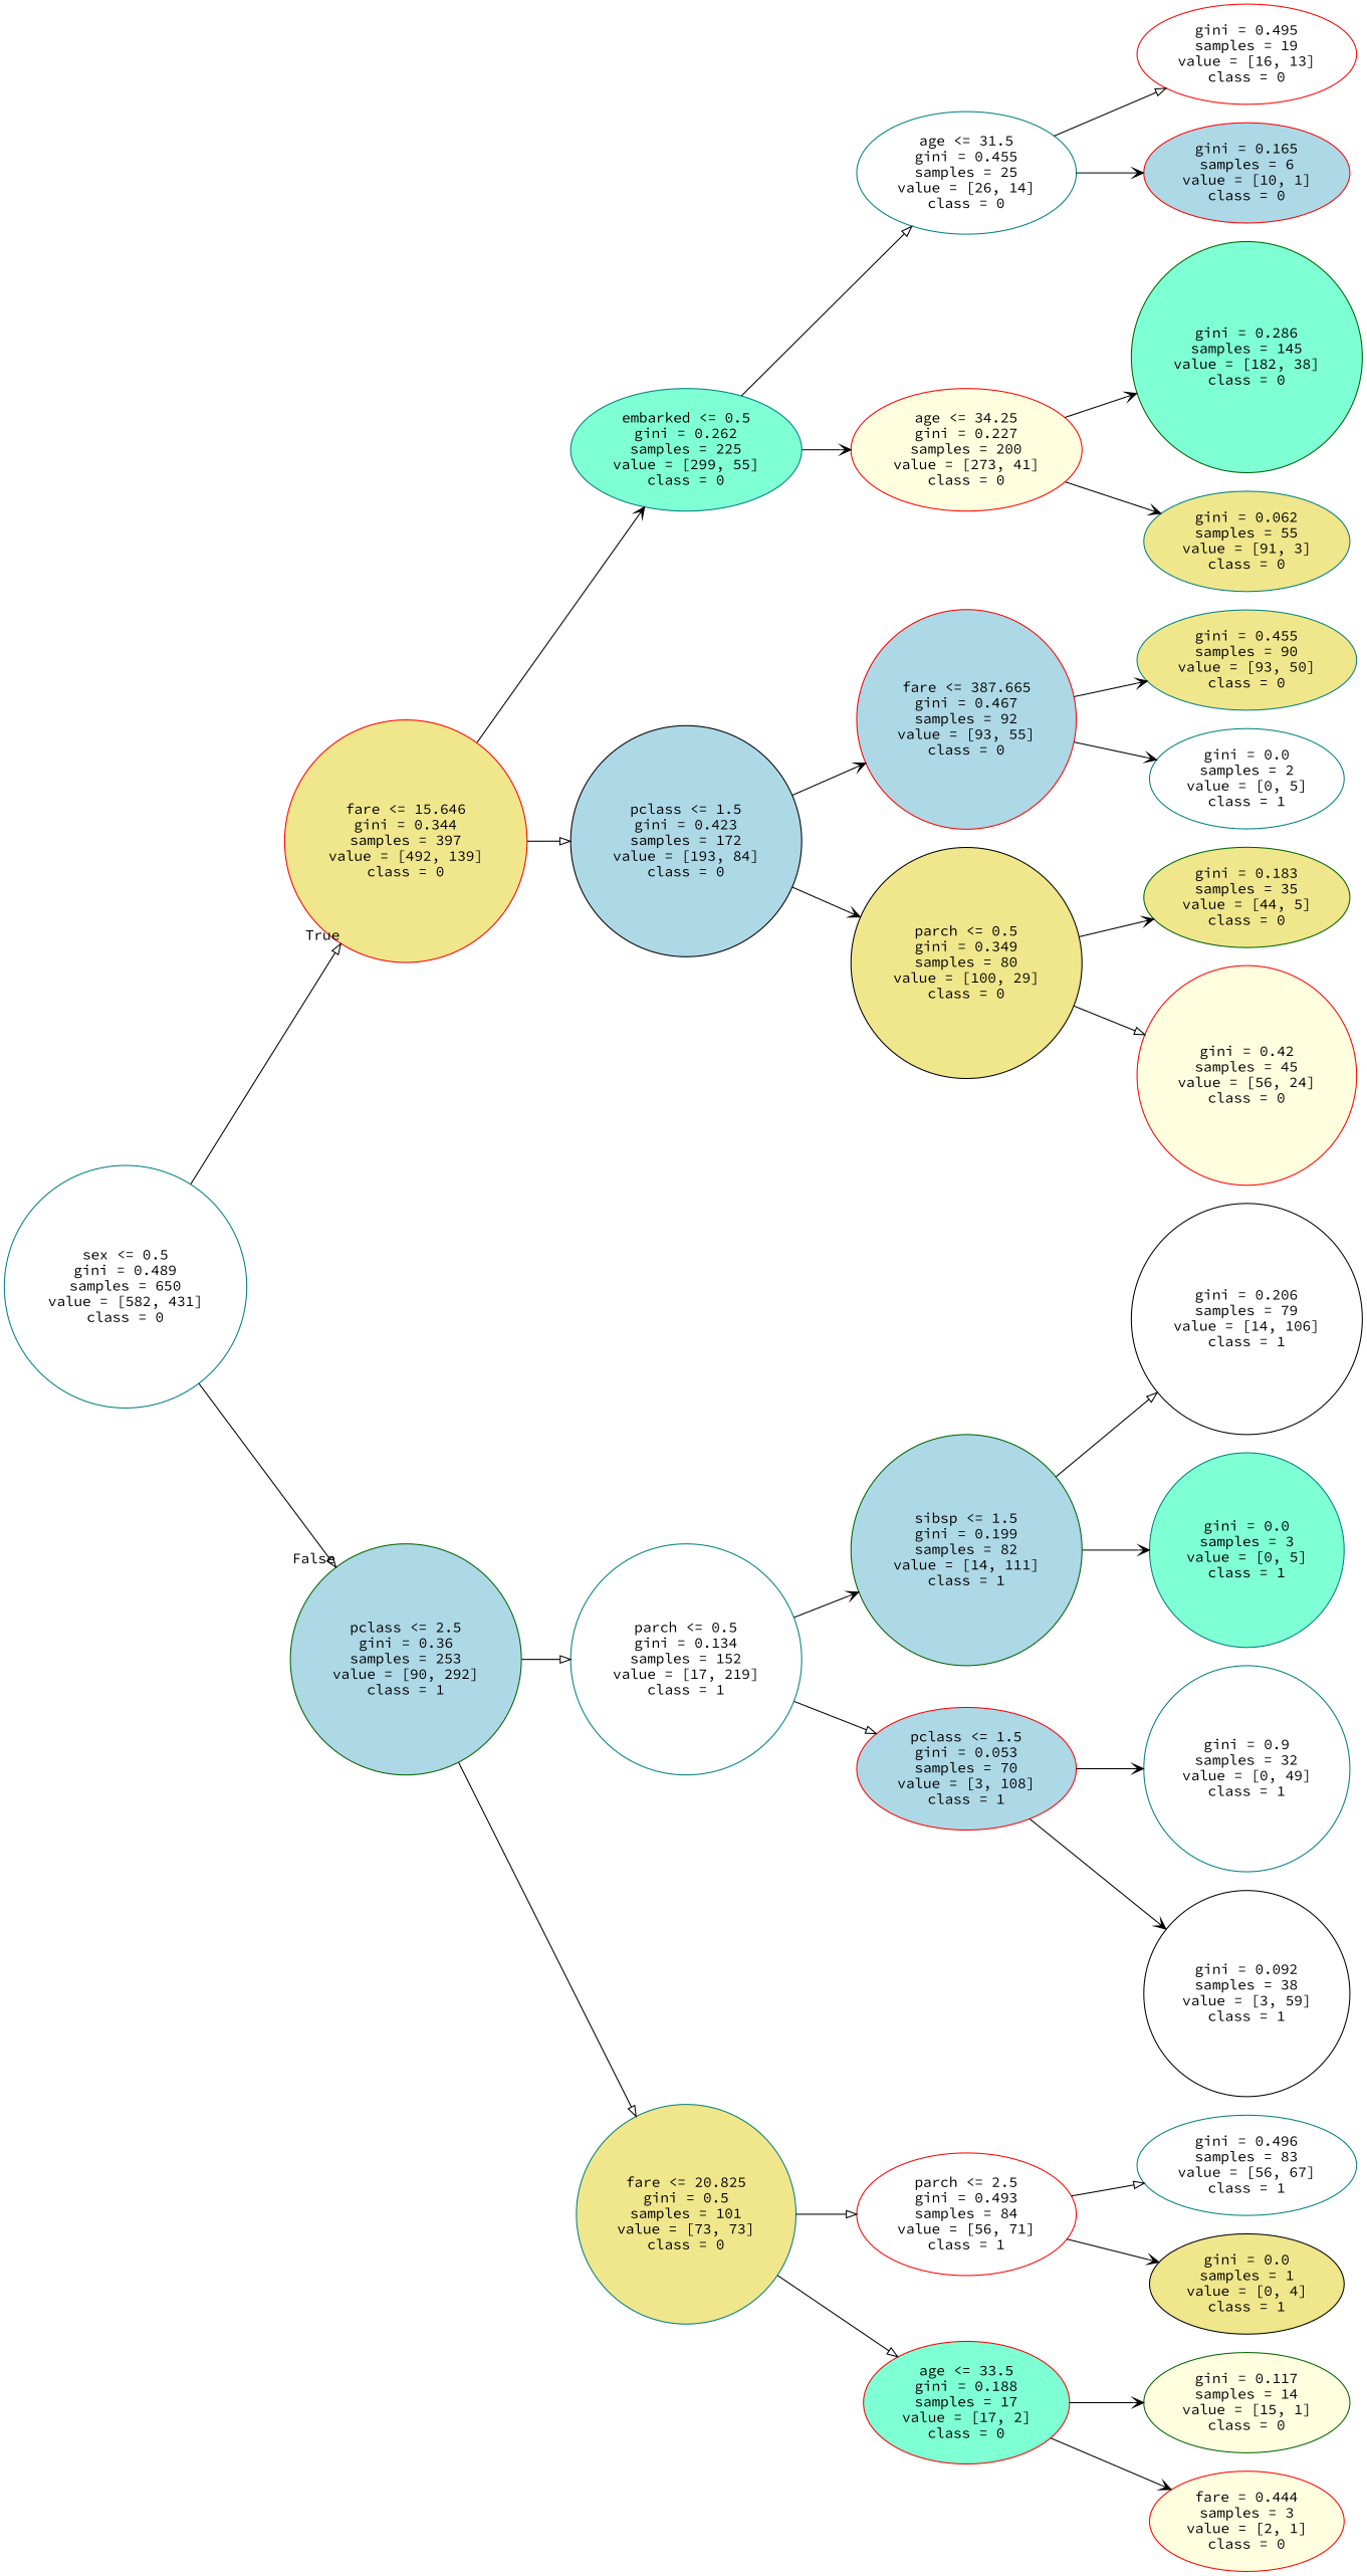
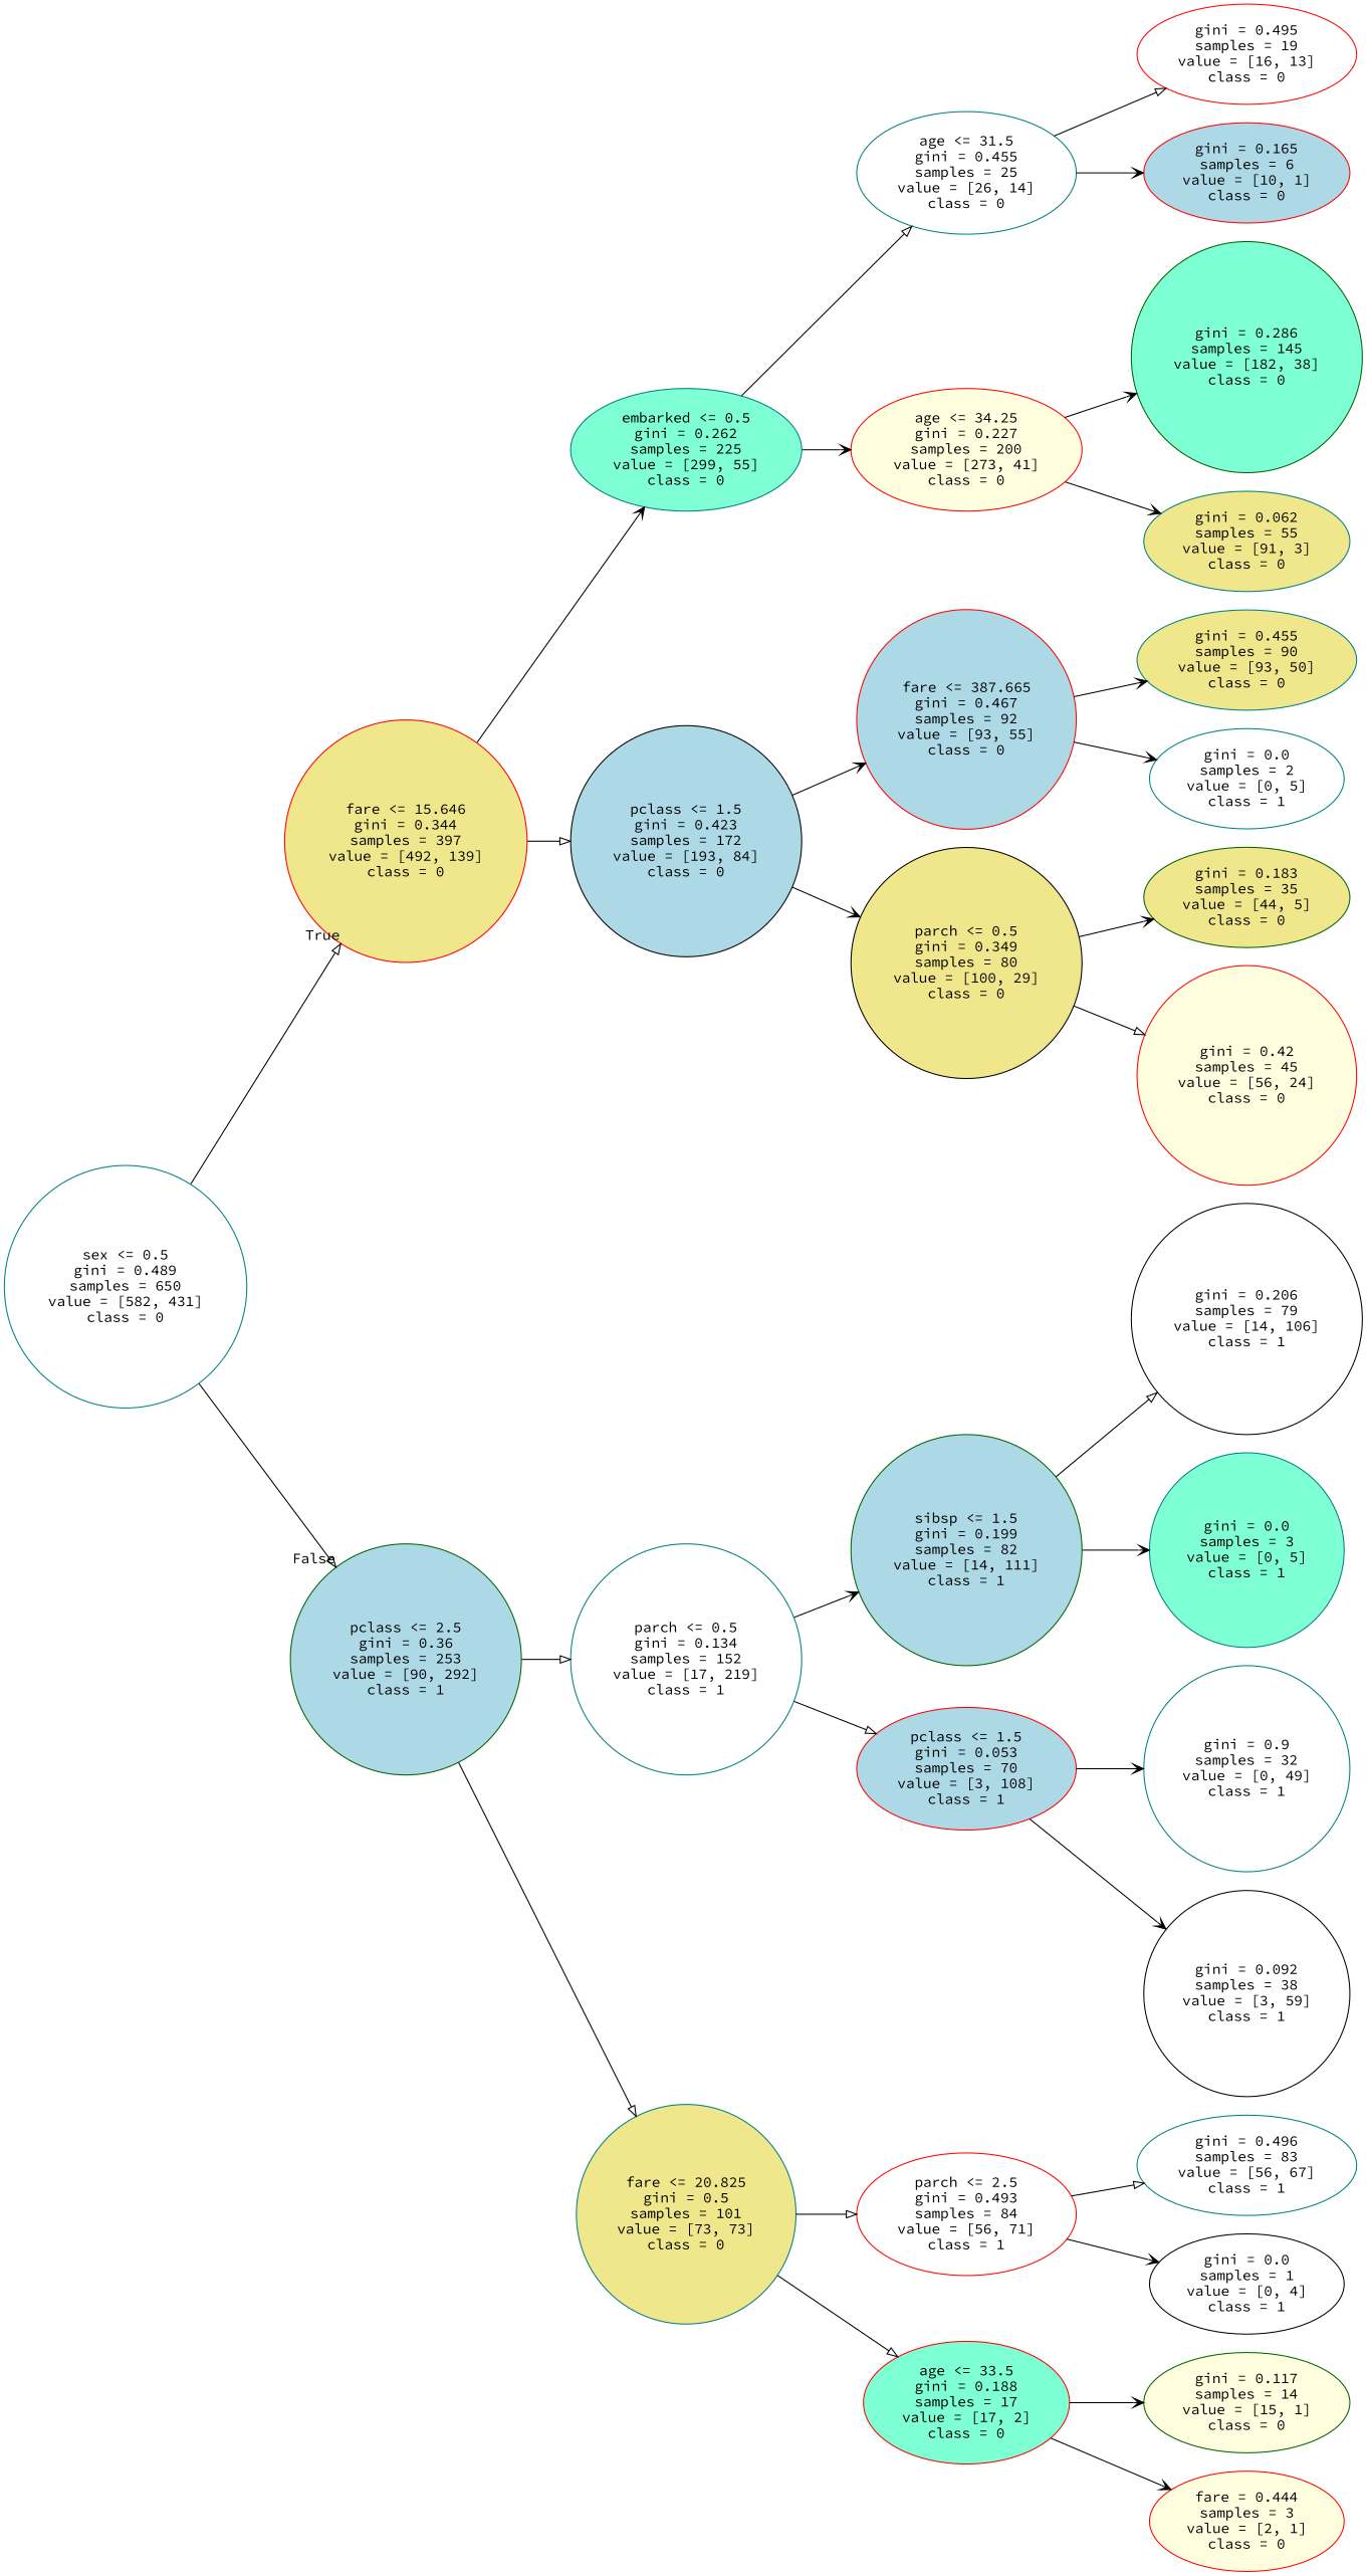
  digraph {
    fontname="Source Code Pro"
    rankdir=LR
    ranksep=equally
    splines=polyline
    node [color=teal fillcolor=white fontname="Source Code Pro" shape=ellipse style=filled]
    edge [arrowhead=vee fontname="Source Code Pro"]
    n1 [label="sex <= 0.5\ngini = 0.489\nsamples = 650\nvalue = [582, 431]\nclass = 0" shape=circle]
    n2 [color=red fillcolor=khaki label="fare <= 15.646\ngini = 0.344\nsamples = 397\nvalue = [492, 139]\nclass = 0" shape=circle]
    n3 [color=darkgreen fillcolor=lightblue label="pclass <= 2.5\ngini = 0.36\nsamples = 253\nvalue = [90, 292]\nclass = 1" shape=circle]
    n4 [fillcolor=aquamarine label="embarked <= 0.5\ngini = 0.262\nsamples = 225\nvalue = [299, 55]\nclass = 0"]
    n5 [color=black fillcolor=lightblue label="pclass <= 1.5\ngini = 0.423\nsamples = 172\nvalue = [193, 84]\nclass = 0" shape=circle]
    n6 [label="parch <= 0.5\ngini = 0.134\nsamples = 152\nvalue = [17, 219]\nclass = 1" shape=circle]
    n7 [fillcolor=khaki label="fare <= 20.825\ngini = 0.5\nsamples = 101\nvalue = [73, 73]\nclass = 0" shape=circle]
    n8 [label="age <= 31.5\ngini = 0.455\nsamples = 25\nvalue = [26, 14]\nclass = 0"]
    n9 [color=red fillcolor=lightyellow label="age <= 34.25\ngini = 0.227\nsamples = 200\nvalue = [273, 41]\nclass = 0"]
    n10 [color=red fillcolor=lightblue label="fare <= 387.665\ngini = 0.467\nsamples = 92\nvalue = [93, 55]\nclass = 0" shape=circle]
    n11 [color=black fillcolor=khaki label="parch <= 0.5\ngini = 0.349\nsamples = 80\nvalue = [100, 29]\nclass = 0" shape=circle]
    n12 [color=darkgreen fillcolor=lightblue label="sibsp <= 1.5\ngini = 0.199\nsamples = 82\nvalue = [14, 111]\nclass = 1" shape=circle]
    n13 [color=red fillcolor=lightblue label="pclass <= 1.5\ngini = 0.053\nsamples = 70\nvalue = [3, 108]\nclass = 1"]
    n14 [color=red label="parch <= 2.5\ngini = 0.493\nsamples = 84\nvalue = [56, 71]\nclass = 1"]
    n15 [color=red fillcolor=aquamarine label="age <= 33.5\ngini = 0.188\nsamples = 17\nvalue = [17, 2]\nclass = 0"]
    n16 [color=red label="gini = 0.495\nsamples = 19\nvalue = [16, 13]\nclass = 0"]
    n17 [color=red fillcolor=lightblue label="gini = 0.165\nsamples = 6\nvalue = [10, 1]\nclass = 0"]
    n18 [color=darkgreen fillcolor=aquamarine label="gini = 0.286\nsamples = 145\nvalue = [182, 38]\nclass = 0" shape=circle]
    n19 [fillcolor=khaki label="gini = 0.062\nsamples = 55\nvalue = [91, 3]\nclass = 0"]
    n20 [fillcolor=khaki label="gini = 0.455\nsamples = 90\nvalue = [93, 50]\nclass = 0"]
    n21 [label="gini = 0.0\nsamples = 2\nvalue = [0, 5]\nclass = 1"]
    n22 [color=darkgreen fillcolor=khaki label="gini = 0.183\nsamples = 35\nvalue = [44, 5]\nclass = 0"]
    n23 [color=red fillcolor=lightyellow label="gini = 0.42\nsamples = 45\nvalue = [56, 24]\nclass = 0" shape=circle]
    n24 [color=black label="gini = 0.206\nsamples = 79\nvalue = [14, 106]\nclass = 1" shape=circle]
    n25 [fillcolor=aquamarine label="gini = 0.0\nsamples = 3\nvalue = [0, 5]\nclass = 1" shape=circle]
    n26 [label="gini = 0.9\nsamples = 32\nvalue = [0, 49]\nclass = 1" shape=circle]
    n27 [color=black label="gini = 0.092\nsamples = 38\nvalue = [3, 59]\nclass = 1" shape=circle]
    n28 [label="gini = 0.496\nsamples = 83\nvalue = [56, 67]\nclass = 1"]
-   n29 [color=black fillcolor=khaki label="gini = 0.0\nsamples = 1\nvalue = [0, 4]\nclass = 1"]
+   n29 [color=black label="gini = 0.0\nsamples = 1\nvalue = [0, 4]\nclass = 1"]
    n30 [color=darkgreen fillcolor=lightyellow label="gini = 0.117\nsamples = 14\nvalue = [15, 1]\nclass = 0"]
    n31 [color=red fillcolor=lightyellow label="fare = 0.444\nsamples = 3\nvalue = [2, 1]\nclass = 0"]
    subgraph sub_1 {
      rank=same
      n1
    }
    subgraph sub_2 {
      rank=same
      n2
      n3
    }
    subgraph sub_3 {
      rank=same
      n4
      n5
      n6
      n7
    }
    subgraph sub_4 {
      rank=same
      n8
      n9
      n10
      n11
      n12
      n13
      n14
      n15
    }
    subgraph sub_5 {
      rank=same
      n16
      n17
      n18
      n19
      n20
      n21
      n22
      n23
      n24
      n25
      n26
      n27
      n28
      n29
      n30
      n31
    }
    n1 -> n2 [arrowhead=onormal headlabel=True labelangle=45 labeldistance=2.5]
    n1 -> n3 [arrowhead=onormal headlabel=False labelangle=-45 labeldistance=2.5]
    n2 -> n4
    n2 -> n5 [arrowhead=onormal]
    n3 -> n6 [arrowhead=onormal]
    n3 -> n7 [arrowhead=onormal]
    n4 -> n8 [arrowhead=onormal]
    n4 -> n9
    n5 -> n10
    n5 -> n11
    n6 -> n12
    n6 -> n13 [arrowhead=onormal]
    n7 -> n14 [arrowhead=onormal]
    n7 -> n15 [arrowhead=onormal]
    n8 -> n16 [arrowhead=onormal]
    n8 -> n17
    n9 -> n18
    n9 -> n19
    n10 -> n20
    n10 -> n21
    n11 -> n22
    n11 -> n23 [arrowhead=onormal]
    n12 -> n24 [arrowhead=onormal]
    n12 -> n25
    n13 -> n26
    n13 -> n27
    n14 -> n28 [arrowhead=onormal]
    n14 -> n29
    n15 -> n30
    n15 -> n31
  }
